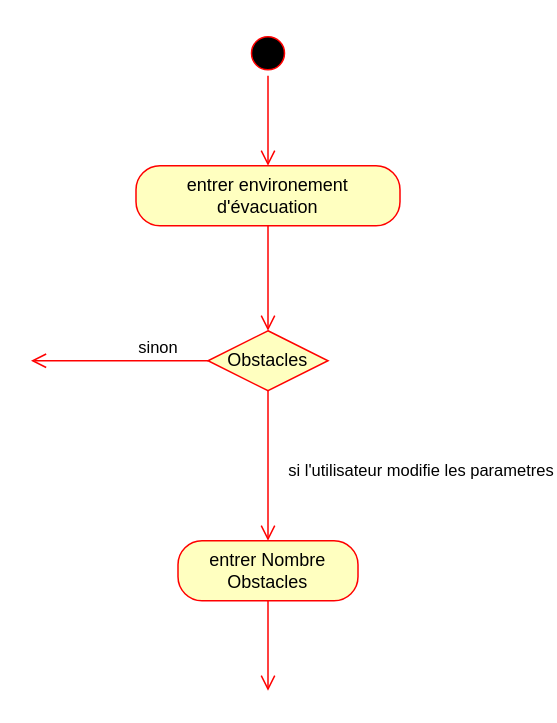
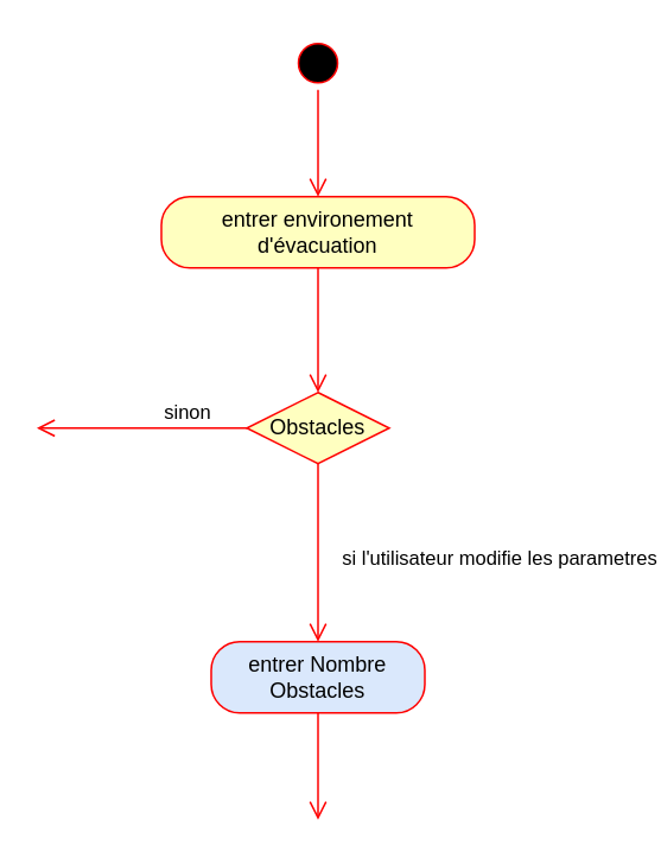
  <mxCell id="0" />
  <mxCell id="1" parent="0" />
  <mxCell id="2" value="" style="ellipse;html=1;shape=startState;fillColor=#000000;strokeColor=#ff0000;" vertex="1" parent="1"><mxGeometry x="163" y="20" width="30" height="30" as="geometry" /></mxCell>
  <mxCell id="3" value="" style="edgeStyle=orthogonalEdgeStyle;html=1;verticalAlign=bottom;endArrow=open;endSize=8;strokeColor=#ff0000;rounded=0;" edge="1" parent="1" source="2"><mxGeometry relative="1" as="geometry"><mxPoint x="178" y="110" as="targetPoint" /></mxGeometry></mxCell>
  <mxCell id="4" value="entrer environement d'évacuation" style="rounded=1;whiteSpace=wrap;html=1;arcSize=40;fontColor=#000000;fillColor=#ffffc0;strokeColor=#ff0000;" vertex="1" parent="1"><mxGeometry x="90" y="110" width="176" height="40" as="geometry" /></mxCell>
  <mxCell id="5" value="" style="edgeStyle=orthogonalEdgeStyle;html=1;verticalAlign=bottom;endArrow=open;endSize=8;strokeColor=#ff0000;rounded=0;" edge="1" parent="1" source="4"><mxGeometry relative="1" as="geometry"><mxPoint x="178" y="220" as="targetPoint" /></mxGeometry></mxCell>
  <mxCell id="6" value="Obstacles" style="rhombus;whiteSpace=wrap;html=1;fillColor=#ffffc0;strokeColor=#ff0000;" vertex="1" parent="1"><mxGeometry x="138" y="220" width="80" height="40" as="geometry" /></mxCell>
  <mxCell id="7" value="sinon" style="edgeStyle=orthogonalEdgeStyle;html=1;align=left;verticalAlign=bottom;endArrow=open;endSize=8;strokeColor=#ff0000;rounded=0;" edge="1" parent="1" source="6"><mxGeometry x="-0.186" relative="1" as="geometry"><mxPoint x="20" y="240" as="targetPoint" /><mxPoint as="offset" /></mxGeometry></mxCell>
  <mxCell id="8" value="si l'utilisateur modifie les parametres" style="edgeStyle=orthogonalEdgeStyle;html=1;align=left;verticalAlign=top;endArrow=open;endSize=8;strokeColor=#ff0000;rounded=0;" edge="1" parent="1" source="6"><mxGeometry x="-0.2" y="12" relative="1" as="geometry"><mxPoint x="178" y="360" as="targetPoint" /><mxPoint as="offset" /></mxGeometry></mxCell>
- <mxCell id="9" value="entrer Nombre Obstacles" style="rounded=1;whiteSpace=wrap;html=1;arcSize=40;fontColor=#000000;fillColor=#ffffc0;strokeColor=#ff0000;" vertex="1" parent="1"><mxGeometry x="118" y="360" width="120" height="40" as="geometry" /></mxCell>
+ <mxCell id="9" value="entrer Nombre Obstacles" style="rounded=1;whiteSpace=wrap;html=1;arcSize=40;fontColor=#000000;fillColor=#dae8fc;strokeColor=#ff0000;" vertex="1" parent="1"><mxGeometry x="118" y="360" width="120" height="40" as="geometry" /></mxCell>
  <mxCell id="10" value="" style="edgeStyle=orthogonalEdgeStyle;html=1;verticalAlign=bottom;endArrow=open;endSize=8;strokeColor=#ff0000;rounded=0;" edge="1" parent="1" source="9"><mxGeometry relative="1" as="geometry"><mxPoint x="178" y="460" as="targetPoint" /></mxGeometry></mxCell>
